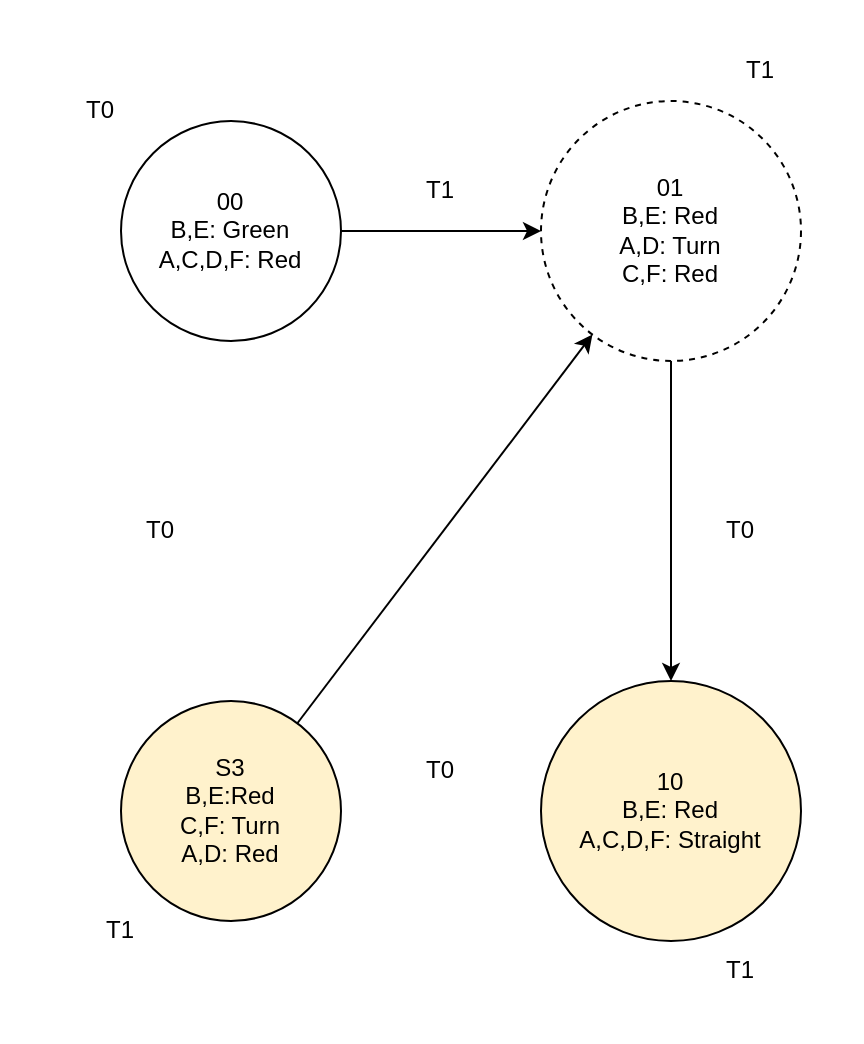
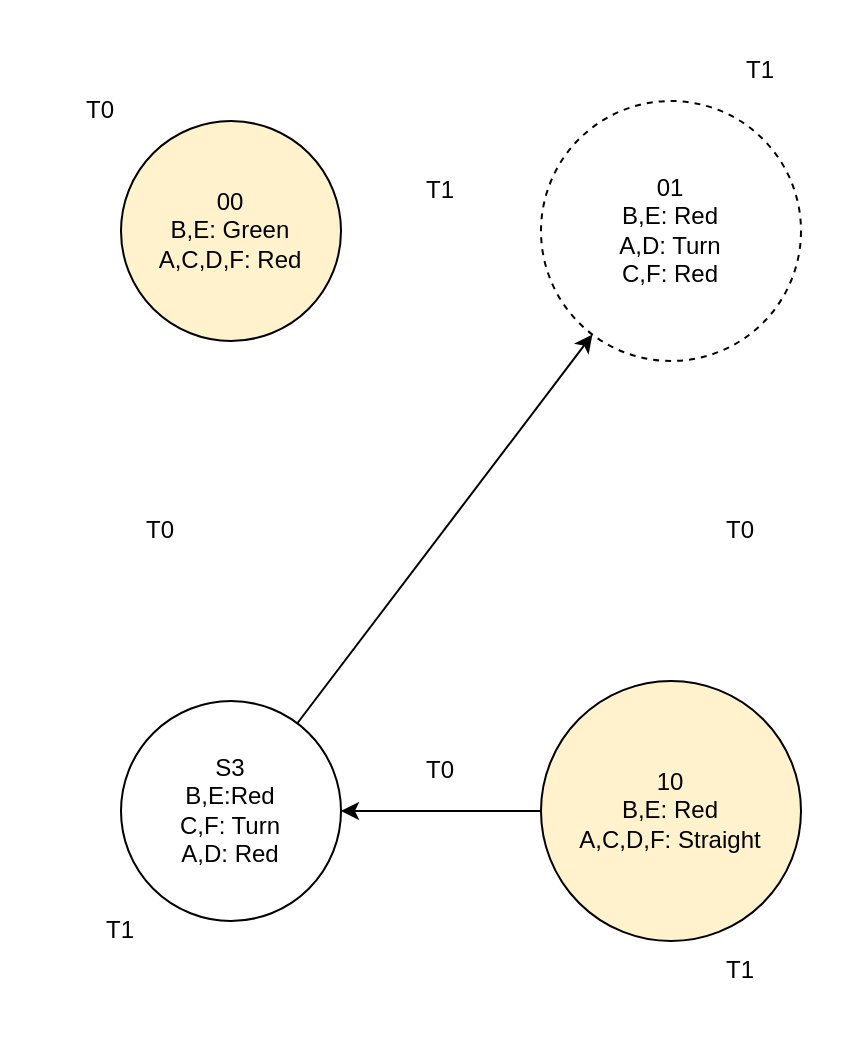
  <mxCell id="0" />
  <mxCell id="1" parent="0" />
- <mxCell id="2" style="edgeStyle=none;html=1;exitX=1;exitY=0.5;exitDx=0;exitDy=0;entryX=0;entryY=0.5;entryDx=0;entryDy=0;" parent="1" source="3" target="4" edge="1"><mxGeometry relative="1" as="geometry" /></mxCell>
- <mxCell id="3" value="00&lt;br&gt;B,E: Green&lt;br&gt;A,C,D,F: Red" style="ellipse;whiteSpace=wrap;html=1;aspect=fixed;" parent="1" vertex="1"><mxGeometry x="60" y="60" width="110" height="110" as="geometry" /></mxCell>
+ <mxCell id="3" value="00&lt;br&gt;B,E: Green&lt;br&gt;A,C,D,F: Red" style="ellipse;whiteSpace=wrap;html=1;aspect=fixed;fillColor=#fff2cc;" parent="1" vertex="1"><mxGeometry x="60" y="60" width="110" height="110" as="geometry" /></mxCell>
  <mxCell id="4" value="01&lt;br&gt;B,E: Red&lt;br&gt;A,D: Turn&lt;br&gt;C,F: Red" style="ellipse;whiteSpace=wrap;html=1;aspect=fixed;dashed=1;" parent="1" vertex="1"><mxGeometry x="270" y="50" width="130" height="130" as="geometry" /></mxCell>
  <mxCell id="5" value="10&lt;br&gt;B,E: Red&lt;br&gt;A,C,D,F: Straight" style="ellipse;whiteSpace=wrap;html=1;aspect=fixed;fillColor=#fff2cc;" parent="1" vertex="1"><mxGeometry x="270" y="340" width="130" height="130" as="geometry" /></mxCell>
- <mxCell id="6" style="edgeStyle=none;html=1;exitX=0.5;exitY=1;exitDx=0;exitDy=0;entryX=0.5;entryY=0;entryDx=0;entryDy=0;" parent="1" source="4" target="5" edge="1"><mxGeometry relative="1" as="geometry"><mxPoint x="380" y="180" as="sourcePoint" /><mxPoint x="550" y="170" as="targetPoint" /></mxGeometry></mxCell>
- <mxCell id="7" value="S3&lt;br&gt;B,E:Red&lt;br&gt;C,F: Turn&lt;br&gt;A,D: Red" style="ellipse;whiteSpace=wrap;html=1;aspect=fixed;fillColor=#fff2cc;" parent="1" vertex="1"><mxGeometry x="60" y="350" width="110" height="110" as="geometry" /></mxCell>
+ <mxCell id="7" value="S3&lt;br&gt;B,E:Red&lt;br&gt;C,F: Turn&lt;br&gt;A,D: Red" style="ellipse;whiteSpace=wrap;html=1;aspect=fixed;" parent="1" vertex="1"><mxGeometry x="60" y="350" width="110" height="110" as="geometry" /></mxCell>
+ <mxCell id="8" style="edgeStyle=none;html=1;exitX=0;exitY=0.5;exitDx=0;exitDy=0;entryX=1;entryY=0.5;entryDx=0;entryDy=0;" parent="1" source="5" target="7" edge="1"><mxGeometry relative="1" as="geometry"><mxPoint x="225" y="200" as="sourcePoint" /><mxPoint x="360" y="295" as="targetPoint" /></mxGeometry></mxCell>
  <mxCell id="9" style="edgeStyle=none;html=1;" parent="1" source="7" target="4" edge="1"><mxGeometry relative="1" as="geometry"><mxPoint x="445" y="380" as="sourcePoint" /><mxPoint x="170" y="511.76" as="targetPoint" /></mxGeometry></mxCell>
  <mxCell id="10" value="T1" style="text;html=1;strokeColor=none;fillColor=none;align=center;verticalAlign=middle;whiteSpace=wrap;rounded=0;" parent="1" vertex="1"><mxGeometry x="190" y="80" width="60" height="30" as="geometry" /></mxCell>
  <mxCell id="11" value="T0" style="text;html=1;strokeColor=none;fillColor=none;align=center;verticalAlign=middle;whiteSpace=wrap;rounded=0;" parent="1" vertex="1"><mxGeometry x="340" y="250" width="60" height="30" as="geometry" /></mxCell>
  <mxCell id="12" value="T1" style="text;html=1;strokeColor=none;fillColor=none;align=center;verticalAlign=middle;whiteSpace=wrap;rounded=0;" parent="1" vertex="1"><mxGeometry x="340" y="470" width="60" height="30" as="geometry" /></mxCell>
  <mxCell id="13" value="T0" style="text;html=1;strokeColor=none;fillColor=none;align=center;verticalAlign=middle;whiteSpace=wrap;rounded=0;" vertex="1" parent="1"><mxGeometry x="190" y="370" width="60" height="30" as="geometry" /></mxCell>
  <mxCell id="14" value="T0" style="text;html=1;strokeColor=none;fillColor=none;align=center;verticalAlign=middle;whiteSpace=wrap;rounded=0;" vertex="1" parent="1"><mxGeometry x="50" y="250" width="60" height="30" as="geometry" /></mxCell>
  <mxCell id="15" value="T0" style="text;html=1;strokeColor=none;fillColor=none;align=center;verticalAlign=middle;whiteSpace=wrap;rounded=0;" vertex="1" parent="1"><mxGeometry x="20" y="40" width="60" height="30" as="geometry" /></mxCell>
  <mxCell id="16" value="T1" style="text;html=1;strokeColor=none;fillColor=none;align=center;verticalAlign=middle;whiteSpace=wrap;rounded=0;" vertex="1" parent="1"><mxGeometry x="350" y="20" width="60" height="30" as="geometry" /></mxCell>
  <mxCell id="17" value="T1" style="text;html=1;strokeColor=none;fillColor=none;align=center;verticalAlign=middle;whiteSpace=wrap;rounded=0;" vertex="1" parent="1"><mxGeometry x="30" y="450" width="60" height="30" as="geometry" /></mxCell>
